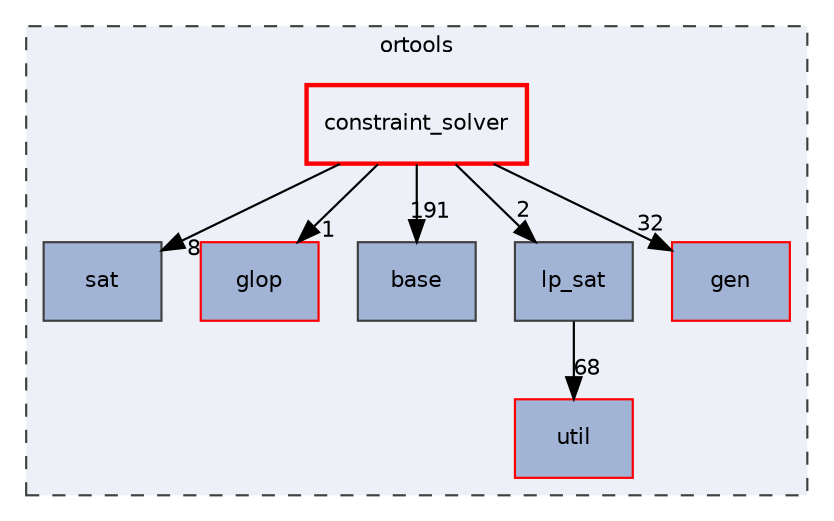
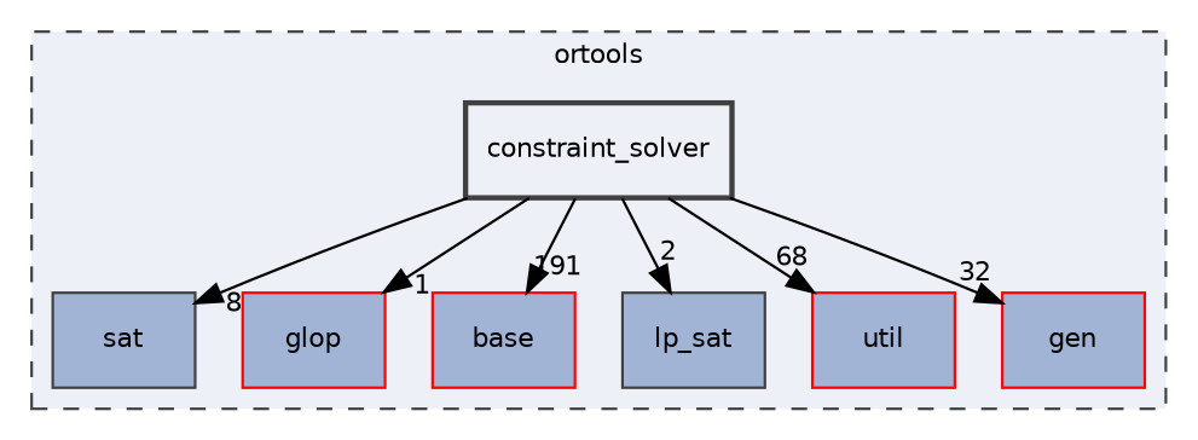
  digraph {
    compound=true
    node [color=grey25 fillcolor="#a2b4d6" fontname=Helvetica fontsize=10 shape=box style="filled,"]
    edge [fontname=Helvetica fontsize=10 labeldistance=1.5 labelfontname=Helvetica labelfontsize=10]
    n1 [label=sat]
    n2 [color=red label=glop]
-   n3 [label=base]
+   n3 [color=red label=base]
    n4 [label=lp_sat]
    n5 [color=red label=util]
    n6 [color=red label=gen]
-   n7 [color=red fillcolor="#edf0f7" label=constraint_solver style="filled,bold,"]
+   n7 [fillcolor="#edf0f7" label=constraint_solver style="filled,bold,"]
    subgraph cluster_1 {
      bgcolor="#edf0f7"
      fontname=Helvetica
      fontsize=10
      label=ortools
      pencolor=grey25
      style="filled,dashed,"
      n1
      n2
      n3
      n4
      n5
      n6
      n7
    }
    n7 -> n1 [headlabel=8]
    n7 -> n2 [headlabel=1]
    n7 -> n3 [headlabel=191]
    n7 -> n4 [headlabel=2]
-   n4 -> n5 [headlabel=68]
+   n7 -> n5 [headlabel=68]
    n7 -> n6 [headlabel=32]
  }
